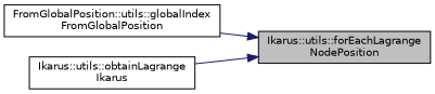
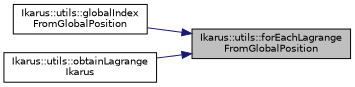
  digraph {
    rankdir=RL
    node [color=black fillcolor=white fontname=Helvetica fontsize=10 shape=record style=filled]
    edge [color=midnightblue dir=back fontname=Helvetica fontsize=10 labelfontname=Helvetica labelfontsize=10 style=solid]
-   n1 [fillcolor=grey75 fontcolor=black height=0.2 label="Ikarus::utils::forEachLagrange\lNodePosition" width=0.4]
-   n2 [height=0.2 label="FromGlobalPosition::utils::globalIndex\lFromGlobalPosition" width=0.4]
+   n1 [fillcolor=grey75 fontcolor=black height=0.2 label="Ikarus::utils::forEachLagrange\lFromGlobalPosition" width=0.4]
+   n2 [height=0.2 label="Ikarus::utils::globalIndex\lFromGlobalPosition" width=0.4]
    n3 [height=0.2 label="Ikarus::utils::obtainLagrange\lIkarus" width=0.4]
    n1 -> n2
    n1 -> n3
  }
